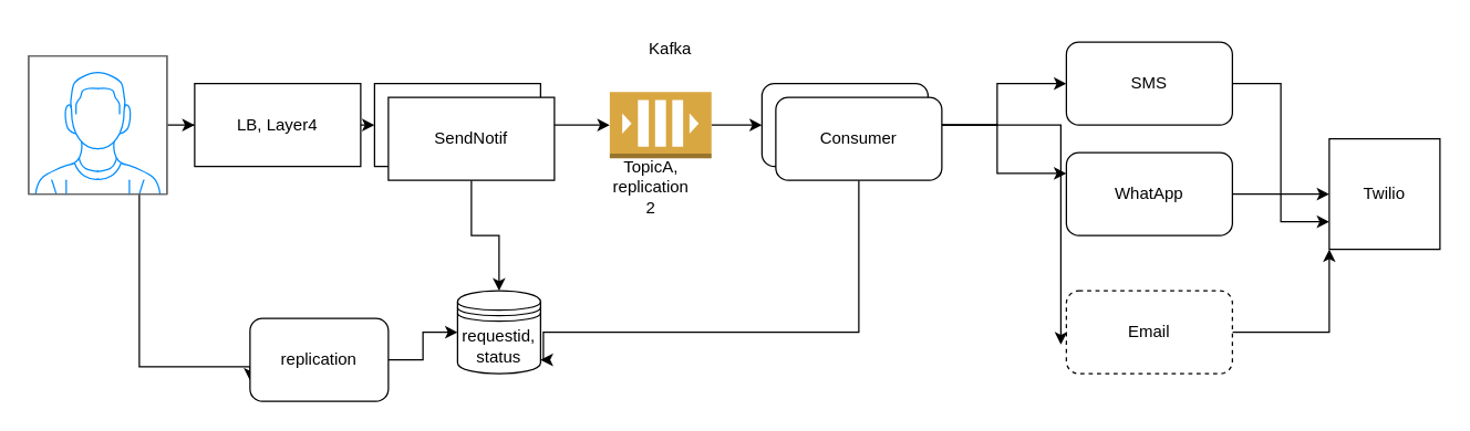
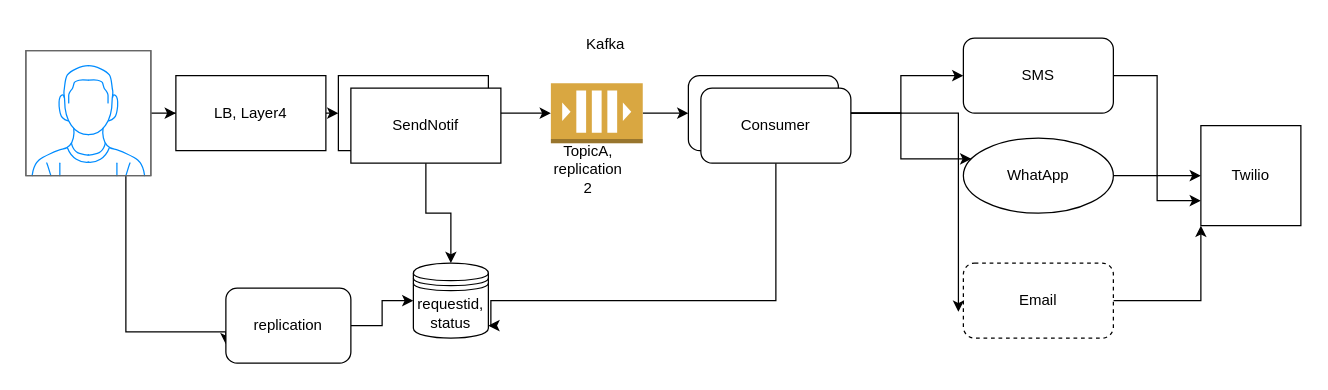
  <mxCell id="0" />
  <mxCell id="1" parent="0" />
  <mxCell id="2" style="edgeStyle=orthogonalEdgeStyle;rounded=0;orthogonalLoop=1;jettySize=auto;html=1;entryX=0;entryY=0.5;entryDx=0;entryDy=0;" edge="1" parent="1" source="4" target="24"><mxGeometry relative="1" as="geometry" /></mxCell>
  <mxCell id="3" style="edgeStyle=orthogonalEdgeStyle;rounded=0;orthogonalLoop=1;jettySize=auto;html=1;entryX=0;entryY=0.75;entryDx=0;entryDy=0;" edge="1" parent="1" source="4" target="30"><mxGeometry relative="1" as="geometry"><Array as="points"><mxPoint x="100" y="265" /></Array></mxGeometry></mxCell>
  <mxCell id="4" value="" style="verticalLabelPosition=bottom;shadow=0;dashed=0;align=center;html=1;verticalAlign=top;strokeWidth=1;shape=mxgraph.mockup.containers.userMale;strokeColor=#666666;strokeColor2=#008cff;" vertex="1" parent="1"><mxGeometry x="20" y="40" width="100" height="100" as="geometry" /></mxCell>
  <mxCell id="5" style="edgeStyle=orthogonalEdgeStyle;rounded=0;orthogonalLoop=1;jettySize=auto;html=1;exitX=1;exitY=0.5;exitDx=0;exitDy=0;entryX=0;entryY=0.5;entryDx=0;entryDy=0;entryPerimeter=0;" edge="1" parent="1" source="6" target="15"><mxGeometry relative="1" as="geometry" /></mxCell>
  <mxCell id="6" value="SendNotif" style="rounded=0;whiteSpace=wrap;html=1;" vertex="1" parent="1"><mxGeometry x="270" y="60" width="120" height="60" as="geometry" /></mxCell>
  <mxCell id="7" style="edgeStyle=orthogonalEdgeStyle;rounded=0;orthogonalLoop=1;jettySize=auto;html=1;entryX=0;entryY=0.5;entryDx=0;entryDy=0;" edge="1" parent="1" source="8" target="13"><mxGeometry relative="1" as="geometry" /></mxCell>
  <mxCell id="8" value="SMS" style="rounded=1;whiteSpace=wrap;html=1;" vertex="1" parent="1"><mxGeometry x="770" y="30" width="120" height="60" as="geometry" /></mxCell>
  <mxCell id="9" style="edgeStyle=orthogonalEdgeStyle;rounded=0;orthogonalLoop=1;jettySize=auto;html=1;entryX=0;entryY=0.75;entryDx=0;entryDy=0;" edge="1" parent="1" source="10" target="13"><mxGeometry relative="1" as="geometry" /></mxCell>
- <mxCell id="10" value="WhatApp" style="rounded=1;whiteSpace=wrap;html=1;" vertex="1" parent="1"><mxGeometry x="770" y="110" width="120" height="60" as="geometry" /></mxCell>
+ <mxCell id="10" value="WhatApp" style="ellipse;whiteSpace=wrap;html=1;" vertex="1" parent="1"><mxGeometry x="770" y="110" width="120" height="60" as="geometry" /></mxCell>
  <mxCell id="11" style="edgeStyle=orthogonalEdgeStyle;rounded=0;orthogonalLoop=1;jettySize=auto;html=1;entryX=0;entryY=1;entryDx=0;entryDy=0;" edge="1" parent="1" source="12" target="13"><mxGeometry relative="1" as="geometry" /></mxCell>
  <mxCell id="12" value="Email" style="rounded=1;whiteSpace=wrap;html=1;dashed=1;" vertex="1" parent="1"><mxGeometry x="770" y="210" width="120" height="60" as="geometry" /></mxCell>
  <mxCell id="13" value="Twilio" style="whiteSpace=wrap;html=1;aspect=fixed;" vertex="1" parent="1"><mxGeometry x="960" y="100" width="80" height="80" as="geometry" /></mxCell>
  <mxCell id="14" style="edgeStyle=orthogonalEdgeStyle;rounded=0;orthogonalLoop=1;jettySize=auto;html=1;entryX=0;entryY=0.5;entryDx=0;entryDy=0;" edge="1" parent="1" source="15" target="19"><mxGeometry relative="1" as="geometry"><mxPoint x="540" y="90" as="targetPoint" /></mxGeometry></mxCell>
  <mxCell id="15" value="" style="outlineConnect=0;dashed=0;verticalLabelPosition=bottom;verticalAlign=top;align=center;html=1;shape=mxgraph.aws3.queue;fillColor=#D9A741;gradientColor=none;" vertex="1" parent="1"><mxGeometry x="440" y="66" width="73.5" height="48" as="geometry" /></mxCell>
  <mxCell id="16" style="edgeStyle=orthogonalEdgeStyle;rounded=0;orthogonalLoop=1;jettySize=auto;html=1;entryX=0;entryY=0.5;entryDx=0;entryDy=0;" edge="1" parent="1" source="19" target="8"><mxGeometry relative="1" as="geometry" /></mxCell>
  <mxCell id="17" style="edgeStyle=orthogonalEdgeStyle;rounded=0;orthogonalLoop=1;jettySize=auto;html=1;entryX=0;entryY=0.25;entryDx=0;entryDy=0;" edge="1" parent="1" source="19" target="10"><mxGeometry relative="1" as="geometry" /></mxCell>
  <mxCell id="18" style="edgeStyle=orthogonalEdgeStyle;rounded=0;orthogonalLoop=1;jettySize=auto;html=1;entryX=-0.033;entryY=0.65;entryDx=0;entryDy=0;entryPerimeter=0;" edge="1" parent="1" source="19" target="12"><mxGeometry relative="1" as="geometry" /></mxCell>
  <mxCell id="19" value="Consumer" style="rounded=1;whiteSpace=wrap;html=1;" vertex="1" parent="1"><mxGeometry x="550" y="60" width="120" height="60" as="geometry" /></mxCell>
  <mxCell id="20" value="requestid, status" style="shape=datastore;whiteSpace=wrap;html=1;" vertex="1" parent="1"><mxGeometry x="330" y="210" width="60" height="60" as="geometry" /></mxCell>
  <mxCell id="21" style="edgeStyle=orthogonalEdgeStyle;rounded=0;orthogonalLoop=1;jettySize=auto;html=1;entryX=0.5;entryY=0;entryDx=0;entryDy=0;" edge="1" parent="1" source="22" target="20"><mxGeometry relative="1" as="geometry" /></mxCell>
  <mxCell id="22" value="SendNotif" style="rounded=0;whiteSpace=wrap;html=1;" vertex="1" parent="1"><mxGeometry x="280" y="70" width="120" height="60" as="geometry" /></mxCell>
  <mxCell id="23" style="edgeStyle=orthogonalEdgeStyle;rounded=0;orthogonalLoop=1;jettySize=auto;html=1;exitX=1;exitY=0.5;exitDx=0;exitDy=0;entryX=0;entryY=0.5;entryDx=0;entryDy=0;" edge="1" parent="1" source="24" target="6"><mxGeometry relative="1" as="geometry" /></mxCell>
  <mxCell id="24" value="LB, Layer4" style="rounded=0;whiteSpace=wrap;html=1;" vertex="1" parent="1"><mxGeometry x="140" y="60" width="120" height="60" as="geometry" /></mxCell>
  <mxCell id="25" value="Kafka" style="text;html=1;strokeColor=none;fillColor=none;align=center;verticalAlign=middle;whiteSpace=wrap;rounded=0;" vertex="1" parent="1"><mxGeometry x="454" y="20" width="60" height="30" as="geometry" /></mxCell>
  <mxCell id="26" style="edgeStyle=orthogonalEdgeStyle;rounded=0;orthogonalLoop=1;jettySize=auto;html=1;" edge="1" parent="1" source="27"><mxGeometry relative="1" as="geometry"><mxPoint x="390" y="260" as="targetPoint" /><Array as="points"><mxPoint x="620" y="240" /><mxPoint x="392" y="240" /></Array></mxGeometry></mxCell>
  <mxCell id="27" value="Consumer" style="rounded=1;whiteSpace=wrap;html=1;" vertex="1" parent="1"><mxGeometry x="560" y="70" width="120" height="60" as="geometry" /></mxCell>
  <mxCell id="28" value="TopicA, replication 2" style="text;html=1;strokeColor=none;fillColor=none;align=center;verticalAlign=middle;whiteSpace=wrap;rounded=0;" vertex="1" parent="1"><mxGeometry x="440" y="120" width="60" height="30" as="geometry" /></mxCell>
  <mxCell id="29" style="edgeStyle=orthogonalEdgeStyle;rounded=0;orthogonalLoop=1;jettySize=auto;html=1;entryX=0;entryY=0.5;entryDx=0;entryDy=0;" edge="1" parent="1" source="30" target="20"><mxGeometry relative="1" as="geometry" /></mxCell>
  <mxCell id="30" value="replication" style="rounded=1;whiteSpace=wrap;html=1;" vertex="1" parent="1"><mxGeometry x="180" y="230" width="100" height="60" as="geometry" /></mxCell>
